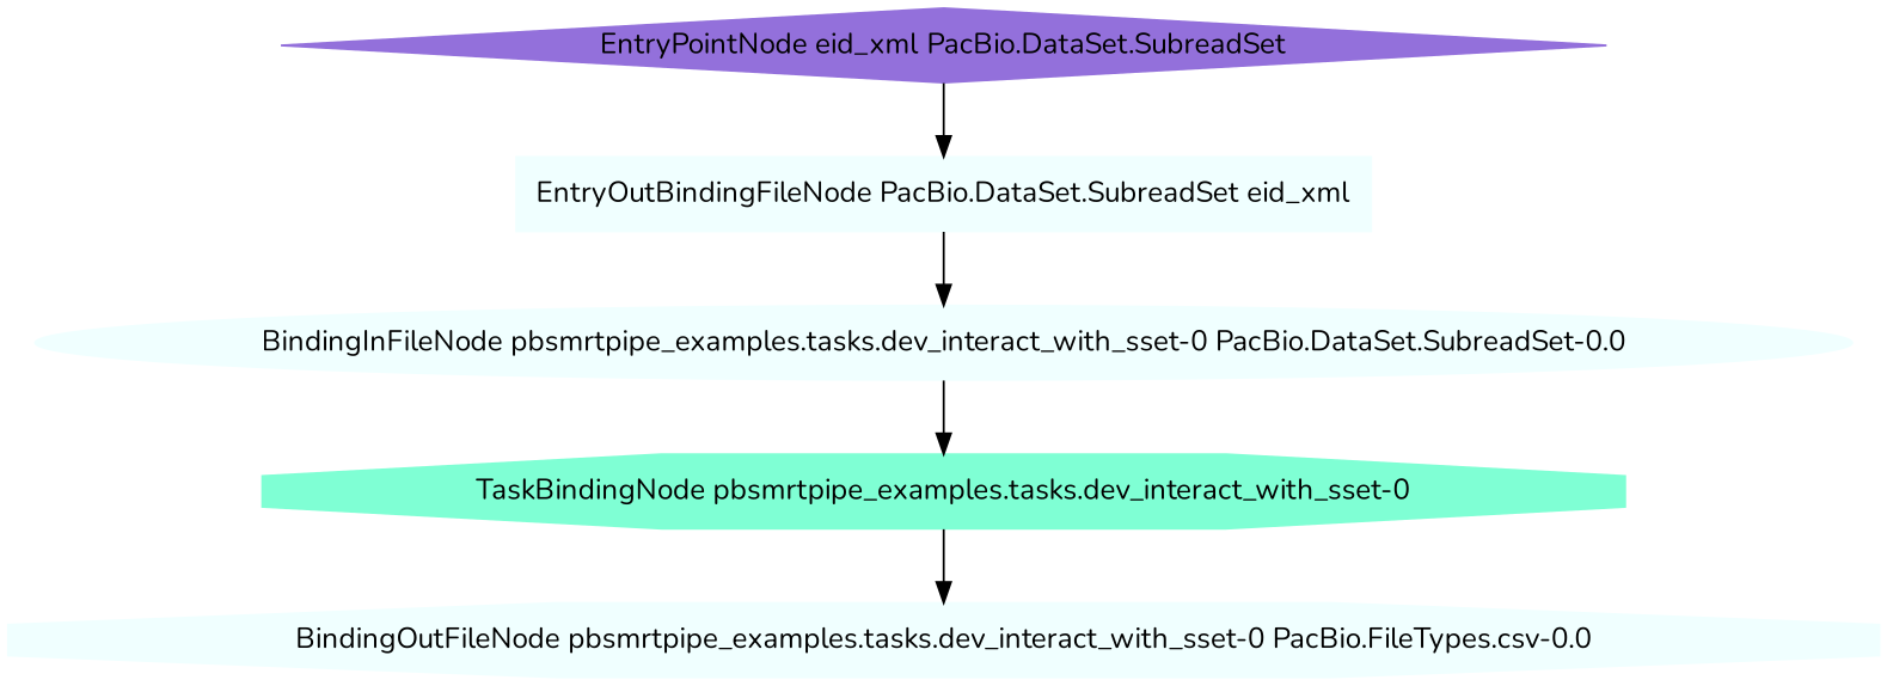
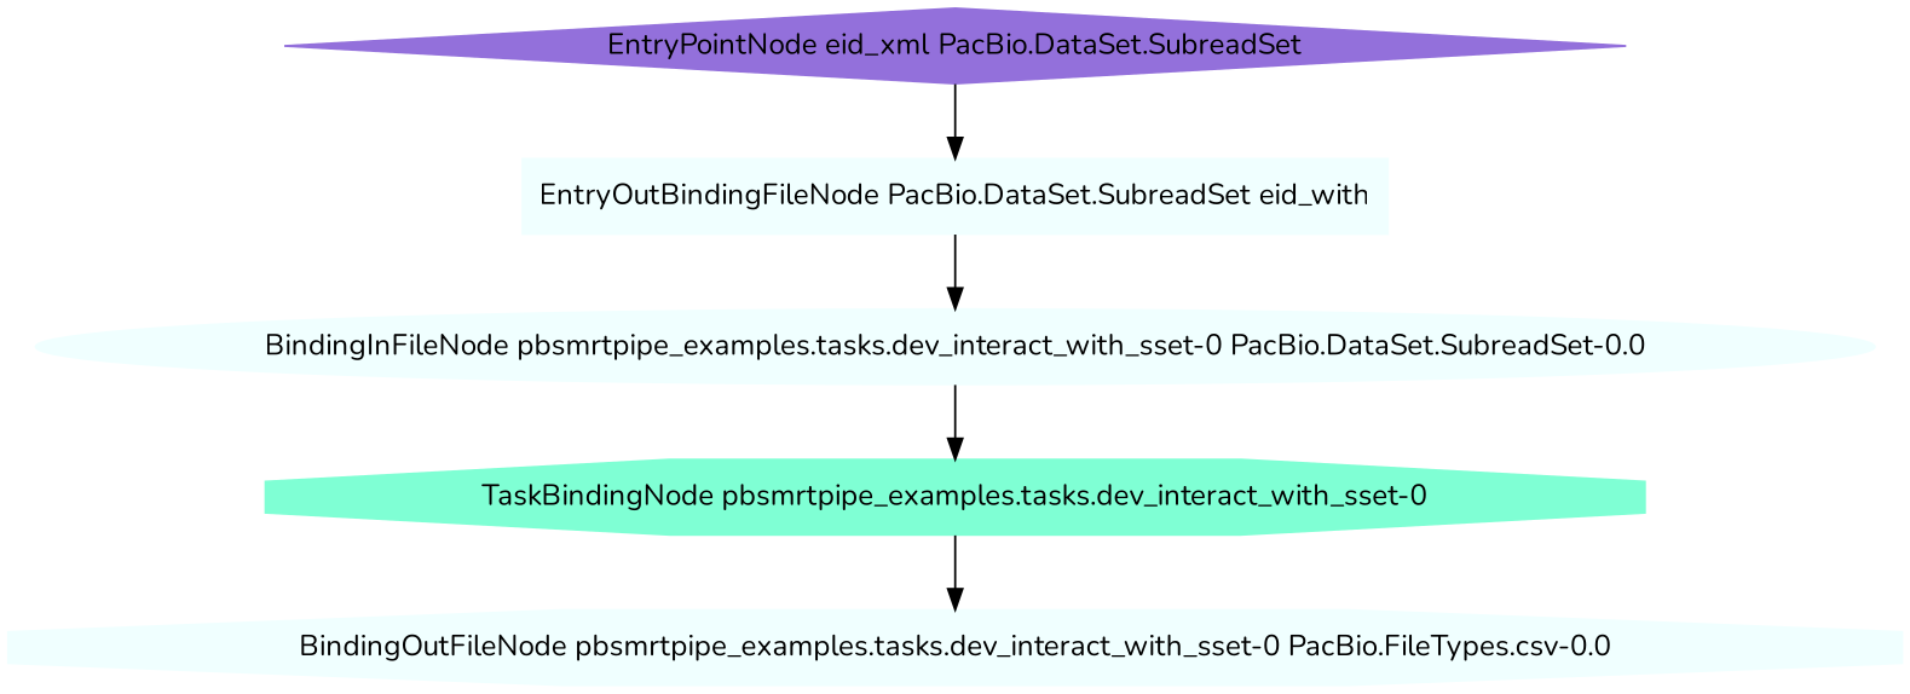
  strict digraph {
    fontname=Nunito
    node [color=azure fillcolor=azure shape=octagon style=filled fontname=Nunito]
    edge [fontname=Nunito]
-   "EntryOutBindingFileNode PacBio.DataSet.SubreadSet eid_xml" [shape=rectangle]
+   "EntryOutBindingFileNode PacBio.DataSet.SubreadSet eid_xml" [shape=rectangle label="EntryOutBindingFileNode PacBio.DataSet.SubreadSet eid_with"]
    "BindingInFileNode pbsmrtpipe_examples.tasks.dev_interact_with_sset-0 PacBio.DataSet.SubreadSet-0.0" [shape=ellipse]
    "TaskBindingNode pbsmrtpipe_examples.tasks.dev_interact_with_sset-0" [color=aquamarine fillcolor=aquamarine]
    "BindingOutFileNode pbsmrtpipe_examples.tasks.dev_interact_with_sset-0 PacBio.FileTypes.csv-0.0"
    "EntryPointNode eid_xml PacBio.DataSet.SubreadSet" [color=mediumpurple fillcolor=mediumpurple shape=diamond]
    "EntryOutBindingFileNode PacBio.DataSet.SubreadSet eid_xml" -> "BindingInFileNode pbsmrtpipe_examples.tasks.dev_interact_with_sset-0 PacBio.DataSet.SubreadSet-0.0"
    "BindingInFileNode pbsmrtpipe_examples.tasks.dev_interact_with_sset-0 PacBio.DataSet.SubreadSet-0.0" -> "TaskBindingNode pbsmrtpipe_examples.tasks.dev_interact_with_sset-0"
    "TaskBindingNode pbsmrtpipe_examples.tasks.dev_interact_with_sset-0" -> "BindingOutFileNode pbsmrtpipe_examples.tasks.dev_interact_with_sset-0 PacBio.FileTypes.csv-0.0"
    "EntryPointNode eid_xml PacBio.DataSet.SubreadSet" -> "EntryOutBindingFileNode PacBio.DataSet.SubreadSet eid_xml"
  }
